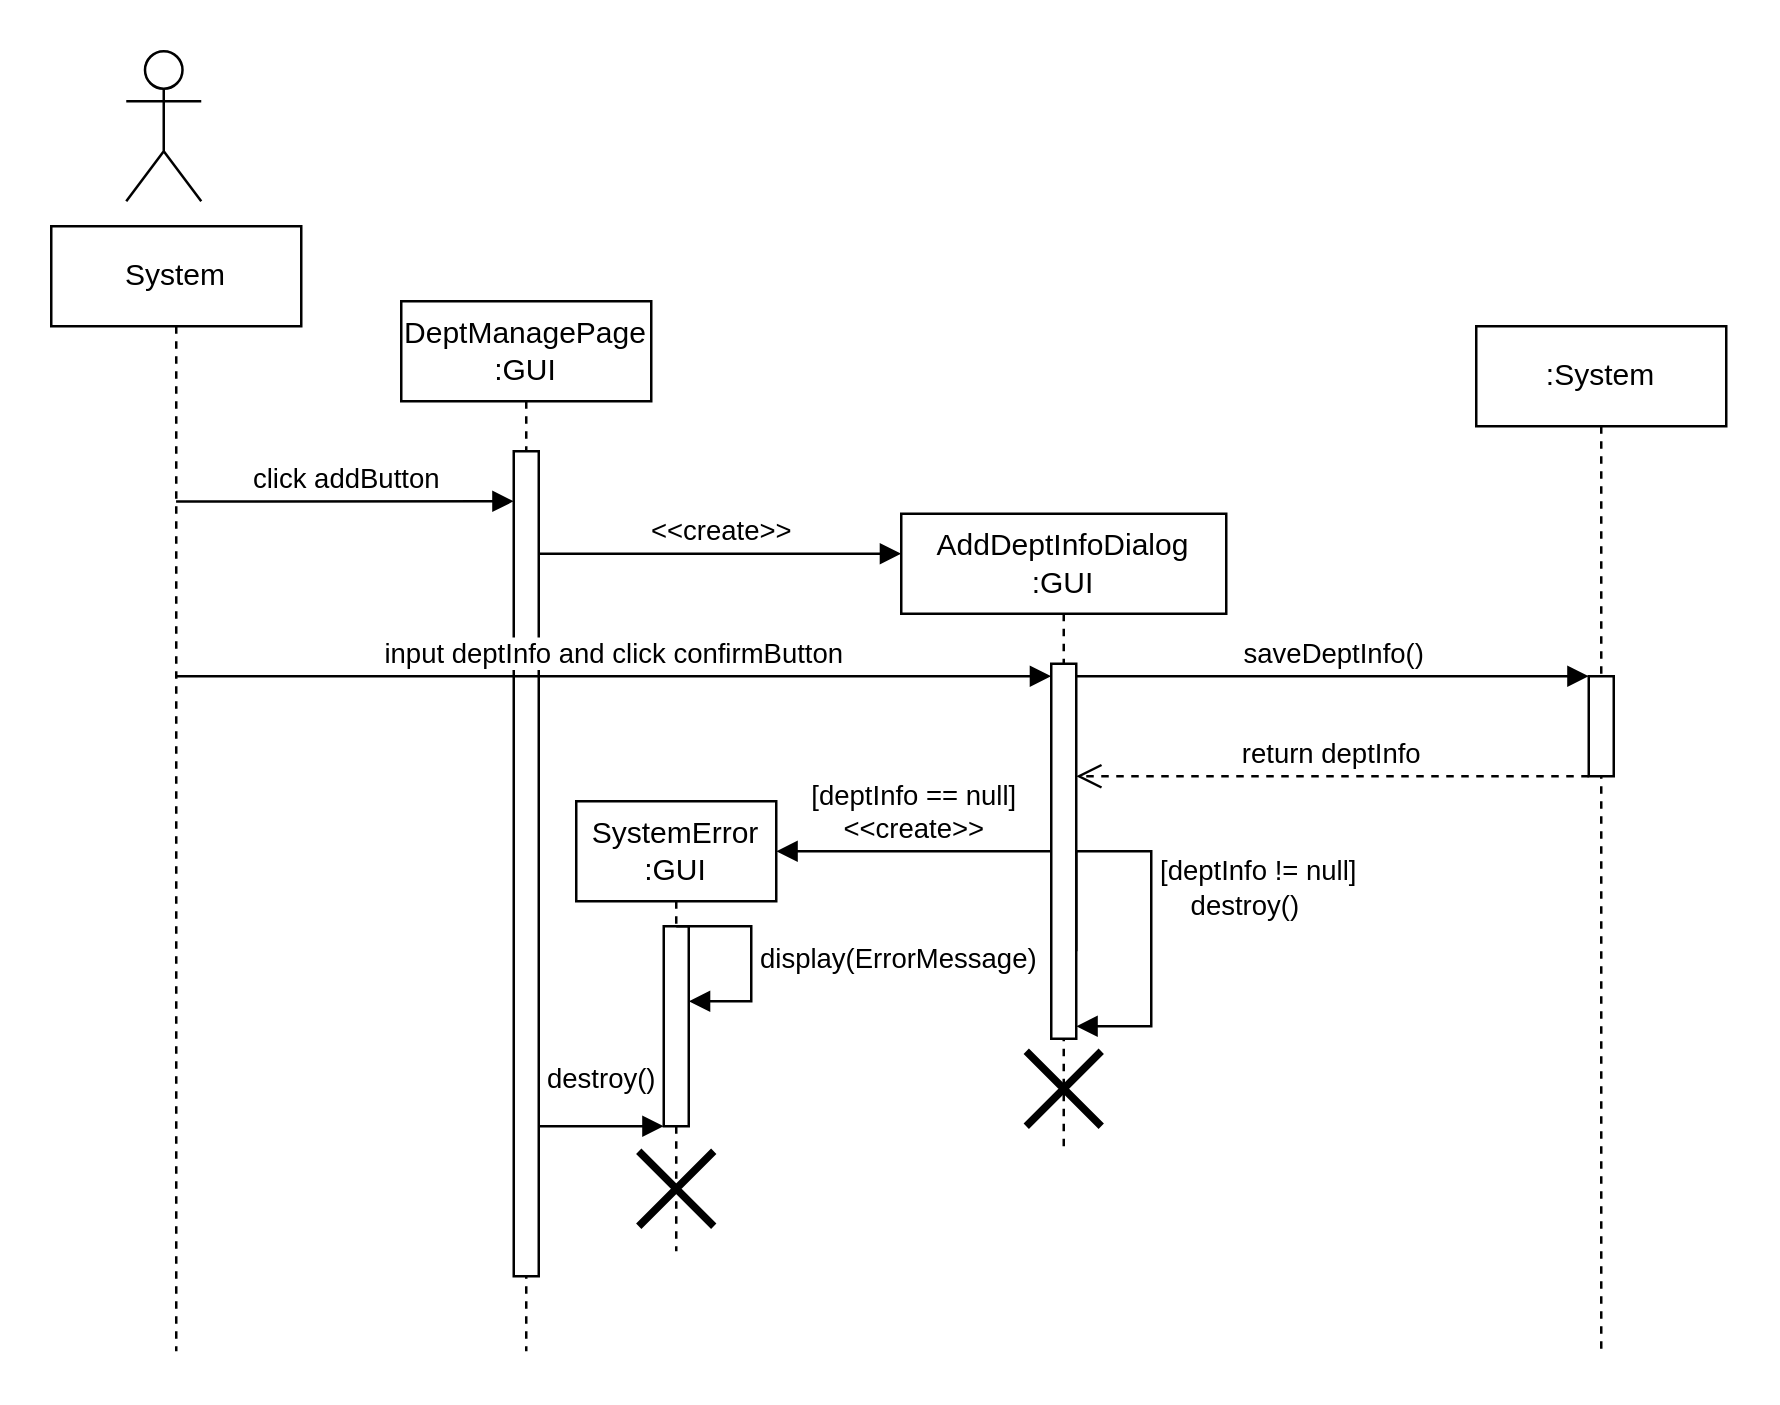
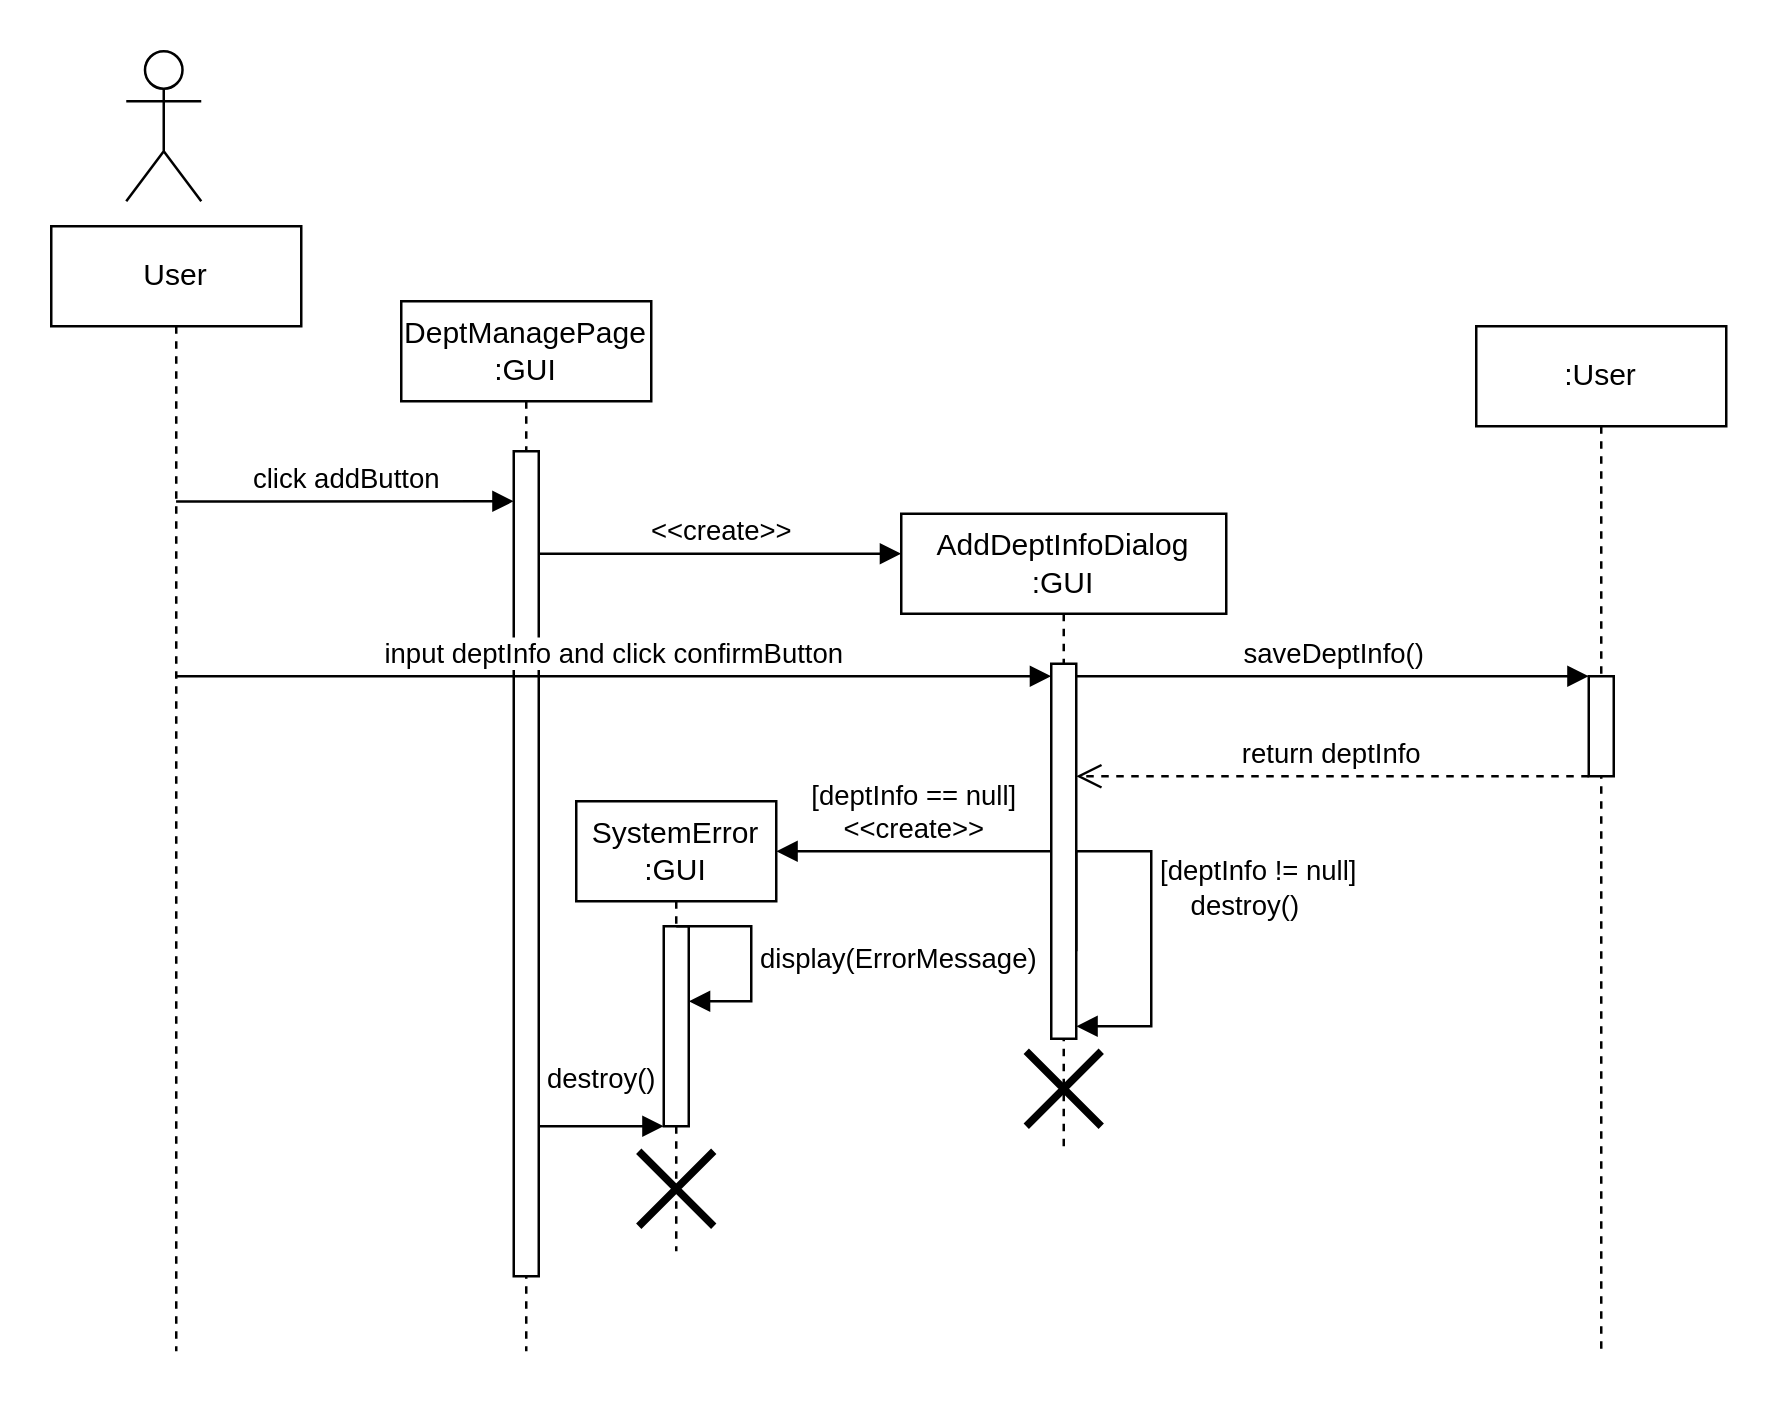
  <mxCell id="0" />
  <mxCell id="1" parent="0" />
  <mxCell id="2" value="" style="shape=umlActor;verticalLabelPosition=bottom;verticalAlign=top;html=1;" vertex="1" parent="1"><mxGeometry x="50" y="20" width="30" height="60" as="geometry" /></mxCell>
- <mxCell id="3" value="System" style="shape=umlLifeline;perimeter=lifelinePerimeter;whiteSpace=wrap;html=1;container=1;dropTarget=0;collapsible=0;recursiveResize=0;outlineConnect=0;portConstraint=eastwest;newEdgeStyle={&quot;edgeStyle&quot;:&quot;elbowEdgeStyle&quot;,&quot;elbow&quot;:&quot;vertical&quot;,&quot;curved&quot;:0,&quot;rounded&quot;:0};" vertex="1" parent="1"><mxGeometry x="20" y="90" width="100" height="450" as="geometry" /></mxCell>
+ <mxCell id="3" value="User" style="shape=umlLifeline;perimeter=lifelinePerimeter;whiteSpace=wrap;html=1;container=1;dropTarget=0;collapsible=0;recursiveResize=0;outlineConnect=0;portConstraint=eastwest;newEdgeStyle={&quot;edgeStyle&quot;:&quot;elbowEdgeStyle&quot;,&quot;elbow&quot;:&quot;vertical&quot;,&quot;curved&quot;:0,&quot;rounded&quot;:0};" vertex="1" parent="1"><mxGeometry x="20" y="90" width="100" height="450" as="geometry" /></mxCell>
  <mxCell id="4" value="DeptManagePage&lt;br&gt;:GUI" style="shape=umlLifeline;perimeter=lifelinePerimeter;whiteSpace=wrap;html=1;container=1;dropTarget=0;collapsible=0;recursiveResize=0;outlineConnect=0;portConstraint=eastwest;newEdgeStyle={&quot;edgeStyle&quot;:&quot;elbowEdgeStyle&quot;,&quot;elbow&quot;:&quot;vertical&quot;,&quot;curved&quot;:0,&quot;rounded&quot;:0};" vertex="1" parent="1"><mxGeometry x="160" y="120" width="100" height="420" as="geometry" /></mxCell>
  <mxCell id="5" value="" style="html=1;points=[];perimeter=orthogonalPerimeter;outlineConnect=0;targetShapes=umlLifeline;portConstraint=eastwest;newEdgeStyle={&quot;edgeStyle&quot;:&quot;elbowEdgeStyle&quot;,&quot;elbow&quot;:&quot;vertical&quot;,&quot;curved&quot;:0,&quot;rounded&quot;:0};" vertex="1" parent="4"><mxGeometry x="45" y="60" width="10" height="330" as="geometry" /></mxCell>
  <mxCell id="6" value="click addButton" style="html=1;verticalAlign=bottom;endArrow=block;edgeStyle=elbowEdgeStyle;elbow=vertical;curved=0;rounded=0;" edge="1" parent="1"><mxGeometry width="80" relative="1" as="geometry"><mxPoint x="69.929" y="200.136" as="sourcePoint" /><mxPoint x="205" y="200.136" as="targetPoint" /></mxGeometry></mxCell>
  <mxCell id="7" value="AddDeptInfoDialog&lt;br&gt;:GUI" style="shape=umlLifeline;perimeter=lifelinePerimeter;whiteSpace=wrap;html=1;container=1;dropTarget=0;collapsible=0;recursiveResize=0;outlineConnect=0;portConstraint=eastwest;newEdgeStyle={&quot;edgeStyle&quot;:&quot;elbowEdgeStyle&quot;,&quot;elbow&quot;:&quot;vertical&quot;,&quot;curved&quot;:0,&quot;rounded&quot;:0};" vertex="1" parent="1"><mxGeometry x="360" y="205" width="130" height="255" as="geometry" /></mxCell>
  <mxCell id="8" value="" style="html=1;points=[];perimeter=orthogonalPerimeter;outlineConnect=0;targetShapes=umlLifeline;portConstraint=eastwest;newEdgeStyle={&quot;edgeStyle&quot;:&quot;elbowEdgeStyle&quot;,&quot;elbow&quot;:&quot;vertical&quot;,&quot;curved&quot;:0,&quot;rounded&quot;:0};" vertex="1" parent="7"><mxGeometry x="60" y="60" width="10" height="150" as="geometry" /></mxCell>
  <mxCell id="9" value="" style="shape=umlDestroy;whiteSpace=wrap;html=1;strokeWidth=3;targetShapes=umlLifeline;" vertex="1" parent="7"><mxGeometry x="50" y="215" width="30" height="30" as="geometry" /></mxCell>
  <mxCell id="10" value="&amp;lt;&amp;lt;create&amp;gt;&amp;gt;" style="html=1;verticalAlign=bottom;endArrow=block;edgeStyle=elbowEdgeStyle;elbow=vertical;curved=0;rounded=0;entryX=0;entryY=0.061;entryDx=0;entryDy=0;entryPerimeter=0;" edge="1" parent="1" source="5" target="7"><mxGeometry width="80" relative="1" as="geometry"><mxPoint x="230" y="220" as="sourcePoint" /><mxPoint x="310" y="220" as="targetPoint" /></mxGeometry></mxCell>
  <mxCell id="11" value="input deptInfo and click confirmButton" style="html=1;verticalAlign=bottom;endArrow=block;edgeStyle=elbowEdgeStyle;elbow=vertical;curved=0;rounded=0;" edge="1" parent="1"><mxGeometry width="80" relative="1" as="geometry"><mxPoint x="70.167" y="270" as="sourcePoint" /><mxPoint x="420" y="270" as="targetPoint" /></mxGeometry></mxCell>
- <mxCell id="12" value=":System" style="shape=umlLifeline;perimeter=lifelinePerimeter;whiteSpace=wrap;html=1;container=1;dropTarget=0;collapsible=0;recursiveResize=0;outlineConnect=0;portConstraint=eastwest;newEdgeStyle={&quot;edgeStyle&quot;:&quot;elbowEdgeStyle&quot;,&quot;elbow&quot;:&quot;vertical&quot;,&quot;curved&quot;:0,&quot;rounded&quot;:0};" vertex="1" parent="1"><mxGeometry x="590" y="130" width="100" height="410" as="geometry" /></mxCell>
+ <mxCell id="12" value=":User" style="shape=umlLifeline;perimeter=lifelinePerimeter;whiteSpace=wrap;html=1;container=1;dropTarget=0;collapsible=0;recursiveResize=0;outlineConnect=0;portConstraint=eastwest;newEdgeStyle={&quot;edgeStyle&quot;:&quot;elbowEdgeStyle&quot;,&quot;elbow&quot;:&quot;vertical&quot;,&quot;curved&quot;:0,&quot;rounded&quot;:0};" vertex="1" parent="1"><mxGeometry x="590" y="130" width="100" height="410" as="geometry" /></mxCell>
  <mxCell id="13" value="" style="html=1;points=[];perimeter=orthogonalPerimeter;outlineConnect=0;targetShapes=umlLifeline;portConstraint=eastwest;newEdgeStyle={&quot;edgeStyle&quot;:&quot;elbowEdgeStyle&quot;,&quot;elbow&quot;:&quot;vertical&quot;,&quot;curved&quot;:0,&quot;rounded&quot;:0};" vertex="1" parent="12"><mxGeometry x="45" y="140" width="10" height="40" as="geometry" /></mxCell>
  <mxCell id="14" value="saveDeptInfo()" style="html=1;verticalAlign=bottom;endArrow=block;edgeStyle=elbowEdgeStyle;elbow=vertical;curved=0;rounded=0;" edge="1" parent="1"><mxGeometry width="80" relative="1" as="geometry"><mxPoint x="430" y="270" as="sourcePoint" /><mxPoint x="635" y="270" as="targetPoint" /></mxGeometry></mxCell>
  <mxCell id="15" value="return deptInfo" style="html=1;verticalAlign=bottom;endArrow=open;dashed=1;endSize=8;edgeStyle=elbowEdgeStyle;elbow=vertical;curved=0;rounded=0;" edge="1" parent="1"><mxGeometry relative="1" as="geometry"><mxPoint x="635" y="310" as="sourcePoint" /><mxPoint x="430" y="310" as="targetPoint" /></mxGeometry></mxCell>
  <mxCell id="16" value="[deptInfo != null]&lt;br&gt;&lt;span style=&quot;&quot;&gt;&lt;span style=&quot;white-space: pre;&quot;&gt;&amp;nbsp;&amp;nbsp;&amp;nbsp;&amp;nbsp;&lt;/span&gt;&lt;/span&gt;destroy()" style="html=1;align=left;spacingLeft=2;endArrow=block;rounded=0;edgeStyle=orthogonalEdgeStyle;curved=0;rounded=0;" edge="1" parent="1"><mxGeometry relative="1" as="geometry"><mxPoint x="430" y="380" as="sourcePoint" /><Array as="points"><mxPoint x="430" y="340" /><mxPoint x="460" y="340" /><mxPoint x="460" y="410" /></Array><mxPoint x="430" y="410" as="targetPoint" /></mxGeometry></mxCell>
  <mxCell id="17" value="[deptInfo == null]&lt;br&gt;&amp;lt;&amp;lt;create&amp;gt;&amp;gt;" style="html=1;verticalAlign=bottom;endArrow=block;edgeStyle=elbowEdgeStyle;elbow=vertical;curved=0;rounded=0;" edge="1" parent="1" source="8"><mxGeometry width="80" relative="1" as="geometry"><mxPoint x="390" y="340" as="sourcePoint" /><mxPoint x="310" y="340" as="targetPoint" /></mxGeometry></mxCell>
  <mxCell id="18" value="SystemError&lt;br&gt;:GUI" style="shape=umlLifeline;perimeter=lifelinePerimeter;whiteSpace=wrap;html=1;container=1;dropTarget=0;collapsible=0;recursiveResize=0;outlineConnect=0;portConstraint=eastwest;newEdgeStyle={&quot;edgeStyle&quot;:&quot;elbowEdgeStyle&quot;,&quot;elbow&quot;:&quot;vertical&quot;,&quot;curved&quot;:0,&quot;rounded&quot;:0};" vertex="1" parent="1"><mxGeometry x="230" y="320" width="80" height="180" as="geometry" /></mxCell>
  <mxCell id="19" value="" style="html=1;points=[];perimeter=orthogonalPerimeter;outlineConnect=0;targetShapes=umlLifeline;portConstraint=eastwest;newEdgeStyle={&quot;edgeStyle&quot;:&quot;elbowEdgeStyle&quot;,&quot;elbow&quot;:&quot;vertical&quot;,&quot;curved&quot;:0,&quot;rounded&quot;:0};" vertex="1" parent="18"><mxGeometry x="35" y="50" width="10" height="80" as="geometry" /></mxCell>
  <mxCell id="20" value="" style="shape=umlDestroy;whiteSpace=wrap;html=1;strokeWidth=3;targetShapes=umlLifeline;" vertex="1" parent="18"><mxGeometry x="25" y="140" width="30" height="30" as="geometry" /></mxCell>
  <mxCell id="21" value="display(ErrorMessage)" style="html=1;align=left;spacingLeft=2;endArrow=block;rounded=0;edgeStyle=orthogonalEdgeStyle;curved=0;rounded=0;" edge="1" parent="1"><mxGeometry relative="1" as="geometry"><mxPoint x="270" y="370" as="sourcePoint" /><Array as="points"><mxPoint x="300" y="400" /></Array><mxPoint x="275" y="400" as="targetPoint" /></mxGeometry></mxCell>
  <mxCell id="22" value="destroy()" style="html=1;verticalAlign=bottom;endArrow=block;edgeStyle=elbowEdgeStyle;elbow=vertical;curved=0;rounded=0;" edge="1" parent="1" source="5" target="19"><mxGeometry y="10" width="80" relative="1" as="geometry"><mxPoint x="220" y="440" as="sourcePoint" /><mxPoint x="260" y="440" as="targetPoint" /><Array as="points"><mxPoint x="240" y="450" /></Array><mxPoint as="offset" /></mxGeometry></mxCell>
